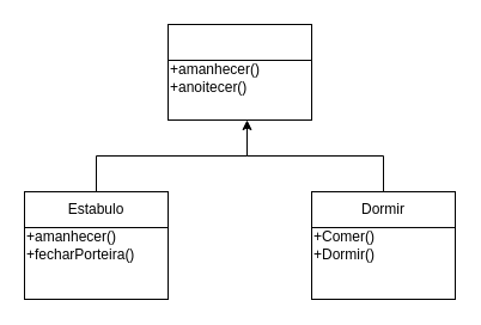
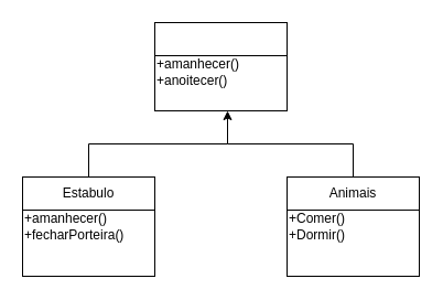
  <mxCell id="0" />
  <mxCell id="1" parent="0" />
  <mxCell id="2" value="" style="rounded=0;whiteSpace=wrap;html=1;" parent="1" vertex="1"><mxGeometry x="140" y="20" width="120" height="80" as="geometry" /></mxCell>
  <mxCell id="3" value="" style="rounded=0;whiteSpace=wrap;html=1;" parent="1" vertex="1"><mxGeometry x="20" y="160" width="120" height="90" as="geometry" /></mxCell>
  <mxCell id="4" value="" style="rounded=0;whiteSpace=wrap;html=1;" parent="1" vertex="1"><mxGeometry x="260" y="160" width="120" height="90" as="geometry" /></mxCell>
  <mxCell id="5" value="" style="endArrow=none;html=1;rounded=0;" parent="1" edge="1"><mxGeometry width="50" height="50" relative="1" as="geometry"><mxPoint x="140" y="50" as="sourcePoint" /><mxPoint x="260" y="50" as="targetPoint" /></mxGeometry></mxCell>
  <mxCell id="6" value="" style="endArrow=none;html=1;rounded=0;entryX=1;entryY=0.333;entryDx=0;entryDy=0;entryPerimeter=0;" parent="1" target="4" edge="1"><mxGeometry width="50" height="50" relative="1" as="geometry"><mxPoint x="260" y="190" as="sourcePoint" /><mxPoint x="310" y="140" as="targetPoint" /></mxGeometry></mxCell>
  <mxCell id="7" value="" style="endArrow=none;html=1;rounded=0;" parent="1" edge="1"><mxGeometry width="50" height="50" relative="1" as="geometry"><mxPoint x="20" y="190" as="sourcePoint" /><mxPoint x="140" y="190" as="targetPoint" /><Array as="points" /></mxGeometry></mxCell>
- <mxCell id="8" value="Dormir" style="text;html=1;strokeColor=none;fillColor=none;align=center;verticalAlign=middle;whiteSpace=wrap;rounded=0;" parent="1" vertex="1"><mxGeometry x="290" y="160" width="60" height="30" as="geometry" /></mxCell>
+ <mxCell id="8" value="Animais" style="text;html=1;strokeColor=none;fillColor=none;align=center;verticalAlign=middle;whiteSpace=wrap;rounded=0;" parent="1" vertex="1"><mxGeometry x="290" y="160" width="60" height="30" as="geometry" /></mxCell>
  <mxCell id="9" value="Estabulo" style="text;html=1;strokeColor=none;fillColor=none;align=center;verticalAlign=middle;whiteSpace=wrap;rounded=0;" parent="1" vertex="1"><mxGeometry x="50" y="160" width="60" height="30" as="geometry" /></mxCell>
  <mxCell id="10" value="+amanhecer()&lt;br&gt;+fecharPorteira()" style="text;html=1;strokeColor=none;fillColor=none;align=left;verticalAlign=middle;whiteSpace=wrap;rounded=0;" parent="1" vertex="1"><mxGeometry x="20" y="190" width="60" height="30" as="geometry" /></mxCell>
  <mxCell id="11" value="+Comer()&lt;br&gt;+Dormir()" style="text;html=1;strokeColor=none;fillColor=none;align=left;verticalAlign=middle;whiteSpace=wrap;rounded=0;" parent="1" vertex="1"><mxGeometry x="260" y="190" width="60" height="30" as="geometry" /></mxCell>
  <mxCell id="12" value="" style="endArrow=classic;html=1;rounded=0;exitX=0.5;exitY=0;exitDx=0;exitDy=0;" edge="1" parent="1" source="9"><mxGeometry width="50" height="50" relative="1" as="geometry"><mxPoint x="156" y="150" as="sourcePoint" /><mxPoint x="206" y="100" as="targetPoint" /><Array as="points"><mxPoint x="80" y="130" /><mxPoint x="206" y="130" /></Array></mxGeometry></mxCell>
  <mxCell id="13" value="" style="endArrow=none;html=1;rounded=0;" edge="1" parent="1"><mxGeometry width="50" height="50" relative="1" as="geometry"><mxPoint x="320" y="160" as="sourcePoint" /><mxPoint x="206" y="130" as="targetPoint" /><Array as="points"><mxPoint x="320" y="130" /></Array></mxGeometry></mxCell>
  <mxCell id="14" value="+amanhecer()&lt;br&gt;+anoitecer()" style="text;html=1;strokeColor=none;fillColor=none;align=left;verticalAlign=middle;whiteSpace=wrap;rounded=0;" vertex="1" parent="1"><mxGeometry x="140" y="50" width="60" height="30" as="geometry" /></mxCell>
